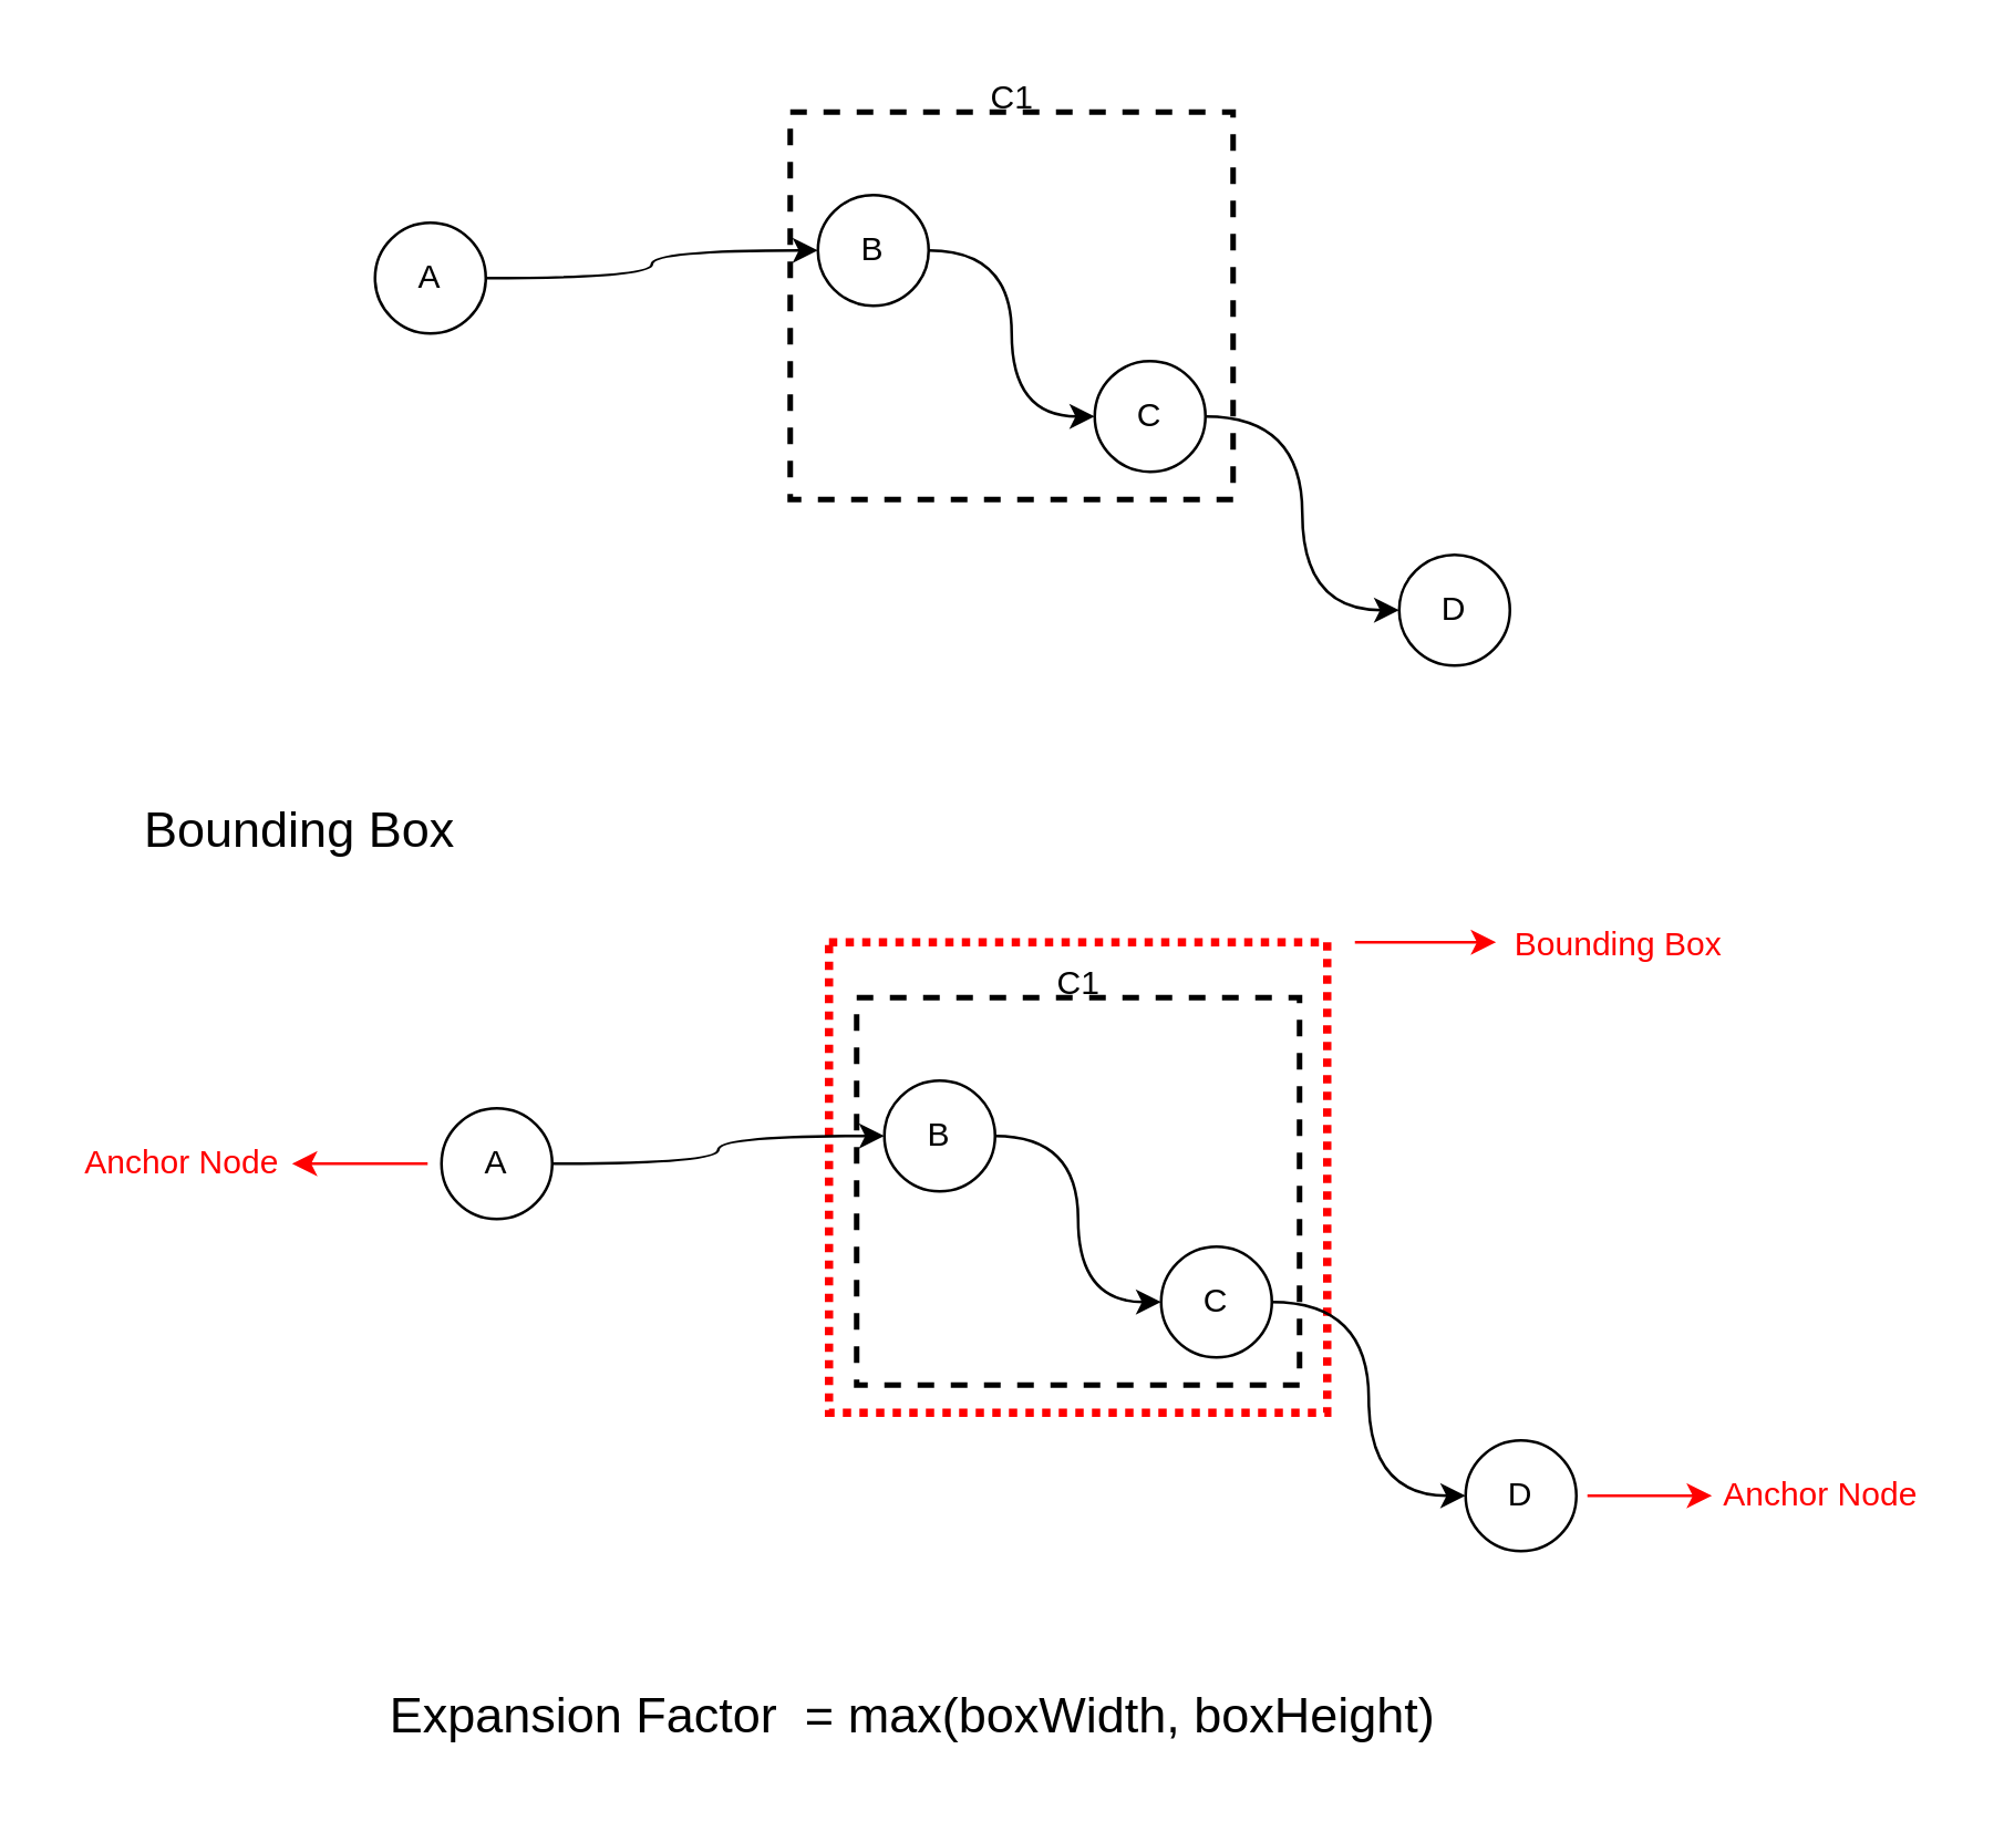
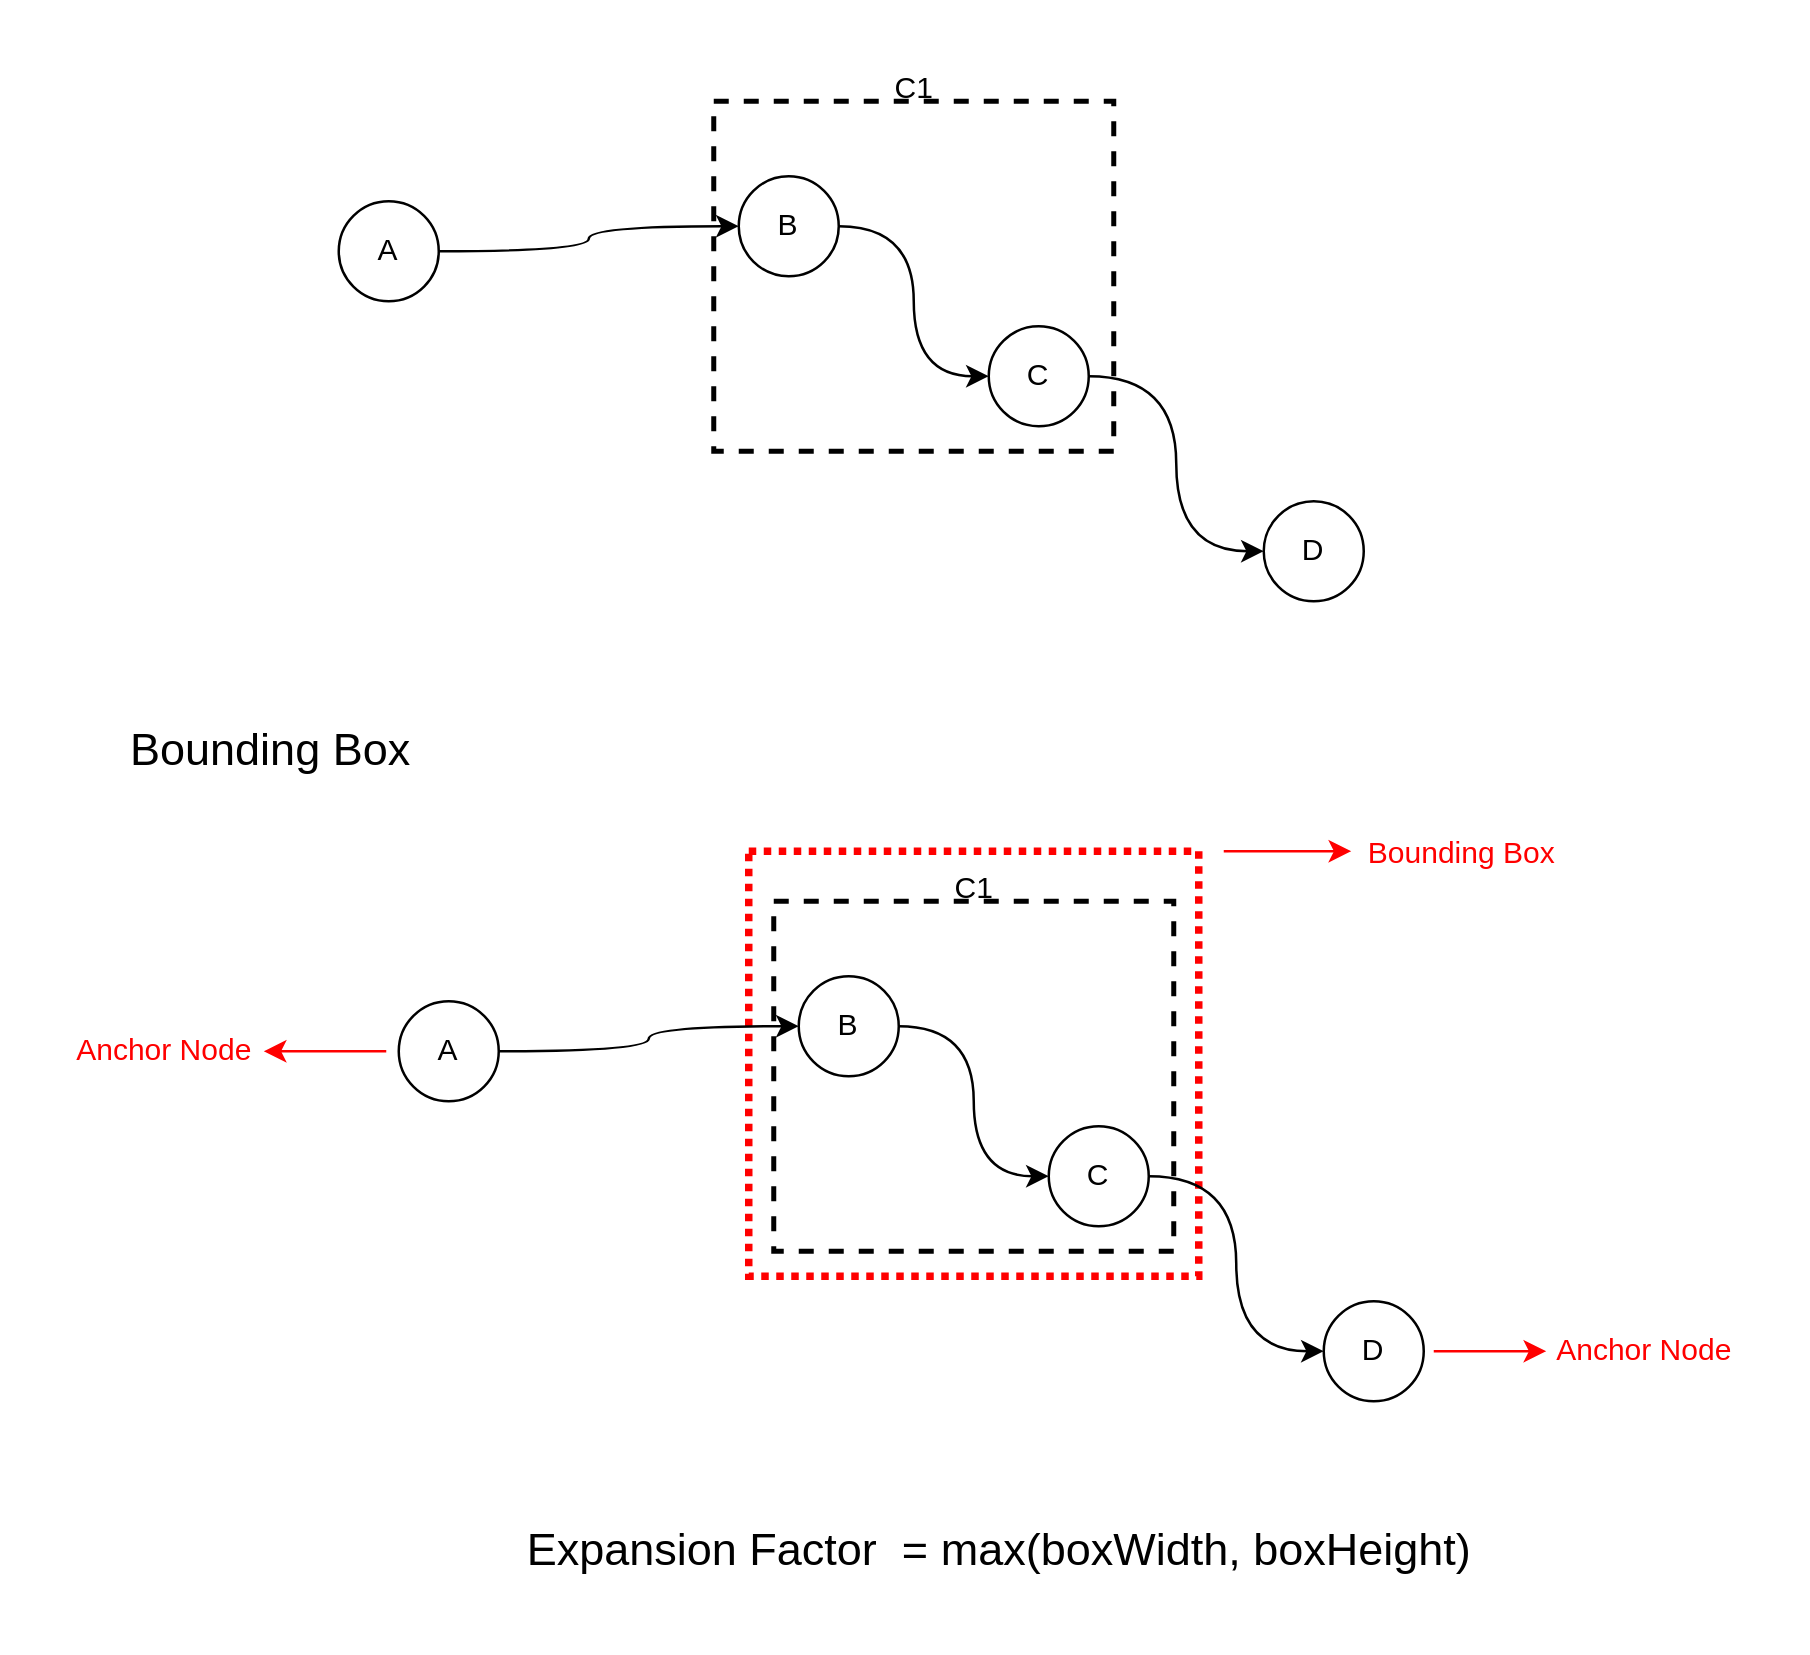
  <mxCell id="0" />
  <mxCell id="1" parent="0" />
  <mxCell id="2" value="&lt;div style=&quot;&quot;&gt;&lt;br&gt;&lt;/div&gt;" style="rounded=0;whiteSpace=wrap;html=1;align=center;dashed=1;strokeWidth=2;" parent="1" vertex="1"><mxGeometry x="285" y="40" width="160" height="140" as="geometry" /></mxCell>
  <mxCell id="3" style="edgeStyle=orthogonalEdgeStyle;rounded=0;orthogonalLoop=1;jettySize=auto;html=1;exitX=1;exitY=0.5;exitDx=0;exitDy=0;entryX=0;entryY=0.5;entryDx=0;entryDy=0;curved=1;" parent="1" source="4" target="6" edge="1"><mxGeometry relative="1" as="geometry" /></mxCell>
  <mxCell id="4" value="B" style="ellipse;whiteSpace=wrap;html=1;aspect=fixed;" parent="1" vertex="1"><mxGeometry x="295" y="70" width="40" height="40" as="geometry" /></mxCell>
  <mxCell id="5" style="edgeStyle=orthogonalEdgeStyle;rounded=0;orthogonalLoop=1;jettySize=auto;html=1;exitX=1;exitY=0.5;exitDx=0;exitDy=0;entryX=0;entryY=0.5;entryDx=0;entryDy=0;curved=1;" parent="1" source="6" target="9" edge="1"><mxGeometry relative="1" as="geometry" /></mxCell>
  <mxCell id="6" value="C" style="ellipse;whiteSpace=wrap;html=1;aspect=fixed;" parent="1" vertex="1"><mxGeometry x="395" y="130" width="40" height="40" as="geometry" /></mxCell>
  <mxCell id="7" style="edgeStyle=orthogonalEdgeStyle;rounded=0;orthogonalLoop=1;jettySize=auto;html=1;curved=1;" parent="1" source="8" target="4" edge="1"><mxGeometry relative="1" as="geometry" /></mxCell>
  <mxCell id="8" value="A" style="ellipse;whiteSpace=wrap;html=1;aspect=fixed;" parent="1" vertex="1"><mxGeometry x="135" y="80" width="40" height="40" as="geometry" /></mxCell>
  <mxCell id="9" value="D" style="ellipse;whiteSpace=wrap;html=1;aspect=fixed;" parent="1" vertex="1"><mxGeometry x="505" y="200" width="40" height="40" as="geometry" /></mxCell>
  <mxCell id="10" value="&lt;font style=&quot;font-size: 18px;&quot;&gt;Bounding Box&lt;/font&gt;" style="text;html=1;align=left;verticalAlign=middle;resizable=0;points=[];autosize=1;strokeColor=none;fillColor=none;" parent="1" vertex="1"><mxGeometry x="50" y="280" width="140" height="40" as="geometry" /></mxCell>
  <mxCell id="11" value="" style="rounded=0;whiteSpace=wrap;html=1;dashed=1;dashPattern=1 1;strokeWidth=3;strokeColor=#ff0000;" vertex="1" parent="1"><mxGeometry x="299" y="340" width="180" height="170" as="geometry" /></mxCell>
  <mxCell id="12" value="C1" style="text;html=1;align=center;verticalAlign=middle;resizable=0;points=[];autosize=1;strokeColor=none;fillColor=none;" parent="1" vertex="1"><mxGeometry x="345" y="20" width="40" height="30" as="geometry" /></mxCell>
  <mxCell id="13" value="&lt;div style=&quot;&quot;&gt;&lt;br&gt;&lt;/div&gt;" style="rounded=0;whiteSpace=wrap;html=1;align=center;dashed=1;strokeWidth=2;" vertex="1" parent="1"><mxGeometry x="309" y="360" width="160" height="140" as="geometry" /></mxCell>
  <mxCell id="14" style="edgeStyle=orthogonalEdgeStyle;rounded=0;orthogonalLoop=1;jettySize=auto;html=1;exitX=1;exitY=0.5;exitDx=0;exitDy=0;entryX=0;entryY=0.5;entryDx=0;entryDy=0;curved=1;" edge="1" source="15" target="17" parent="1"><mxGeometry relative="1" as="geometry" /></mxCell>
  <mxCell id="15" value="B" style="ellipse;whiteSpace=wrap;html=1;aspect=fixed;" vertex="1" parent="1"><mxGeometry x="319" y="390" width="40" height="40" as="geometry" /></mxCell>
  <mxCell id="16" style="edgeStyle=orthogonalEdgeStyle;rounded=0;orthogonalLoop=1;jettySize=auto;html=1;exitX=1;exitY=0.5;exitDx=0;exitDy=0;entryX=0;entryY=0.5;entryDx=0;entryDy=0;curved=1;" edge="1" source="17" target="20" parent="1"><mxGeometry relative="1" as="geometry" /></mxCell>
  <mxCell id="17" value="C" style="ellipse;whiteSpace=wrap;html=1;aspect=fixed;" vertex="1" parent="1"><mxGeometry x="419" y="450" width="40" height="40" as="geometry" /></mxCell>
  <mxCell id="18" style="edgeStyle=orthogonalEdgeStyle;rounded=0;orthogonalLoop=1;jettySize=auto;html=1;curved=1;" edge="1" source="19" target="15" parent="1"><mxGeometry relative="1" as="geometry" /></mxCell>
  <mxCell id="19" value="A" style="ellipse;whiteSpace=wrap;html=1;aspect=fixed;" vertex="1" parent="1"><mxGeometry x="159" y="400" width="40" height="40" as="geometry" /></mxCell>
  <mxCell id="20" value="D" style="ellipse;whiteSpace=wrap;html=1;aspect=fixed;" vertex="1" parent="1"><mxGeometry x="529" y="520" width="40" height="40" as="geometry" /></mxCell>
  <mxCell id="21" value="C1" style="text;html=1;align=center;verticalAlign=middle;resizable=0;points=[];autosize=1;strokeColor=none;fillColor=none;" vertex="1" parent="1"><mxGeometry x="369" y="340" width="40" height="30" as="geometry" /></mxCell>
  <mxCell id="22" value="" style="endArrow=classic;html=1;rounded=0;strokeColor=#ff0000;" edge="1" parent="1"><mxGeometry width="50" height="50" relative="1" as="geometry"><mxPoint x="489" y="340" as="sourcePoint" /><mxPoint x="540" y="340" as="targetPoint" /></mxGeometry></mxCell>
  <mxCell id="23" value="&lt;font color=&quot;#ff0000&quot;&gt;Bounding Box&lt;/font&gt;" style="text;html=1;align=center;verticalAlign=middle;resizable=0;points=[];autosize=1;strokeColor=none;fillColor=none;" vertex="1" parent="1"><mxGeometry x="534" y="326" width="100" height="30" as="geometry" /></mxCell>
  <mxCell id="24" value="&lt;font color=&quot;#ff0000&quot;&gt;Anchor Node&lt;/font&gt;" style="text;html=1;align=center;verticalAlign=middle;resizable=0;points=[];autosize=1;strokeColor=none;fillColor=none;" vertex="1" parent="1"><mxGeometry x="612" y="525" width="90" height="30" as="geometry" /></mxCell>
  <mxCell id="25" value="" style="endArrow=classic;html=1;rounded=0;strokeColor=#ff0000;" edge="1" parent="1"><mxGeometry width="50" height="50" relative="1" as="geometry"><mxPoint x="573" y="540" as="sourcePoint" /><mxPoint x="618" y="540" as="targetPoint" /></mxGeometry></mxCell>
  <mxCell id="26" value="&lt;font color=&quot;#ff0000&quot;&gt;Anchor Node&lt;/font&gt;" style="text;html=1;align=center;verticalAlign=middle;resizable=0;points=[];autosize=1;strokeColor=none;fillColor=none;" vertex="1" parent="1"><mxGeometry x="20" y="405" width="90" height="30" as="geometry" /></mxCell>
  <mxCell id="27" value="" style="endArrow=classic;html=1;rounded=0;strokeColor=#ff0000;" edge="1" parent="1"><mxGeometry width="50" height="50" relative="1" as="geometry"><mxPoint x="154" y="420" as="sourcePoint" /><mxPoint x="105" y="420" as="targetPoint" /></mxGeometry></mxCell>
- <mxCell id="28" value="&lt;font style=&quot;font-size: 18px;&quot;&gt;Expansion Factor&amp;nbsp; = max(boxWidth, boxHeight)&lt;/font&gt;" style="text;html=1;align=center;verticalAlign=middle;resizable=0;points=[];autosize=1;strokeColor=none;fillColor=none;" vertex="1" parent="1"><mxGeometry x="129" y="600" width="400" height="40" as="geometry" /></mxCell>
+ <mxCell id="28" value="&lt;font style=&quot;font-size: 18px;&quot;&gt;Expansion Factor&amp;nbsp; = max(boxWidth, boxHeight)&lt;/font&gt;" style="text;html=1;align=center;verticalAlign=middle;resizable=0;points=[];autosize=1;strokeColor=none;fillColor=none;" vertex="1" parent="1"><mxGeometry x="199" y="600" width="400" height="40" as="geometry" /></mxCell>
